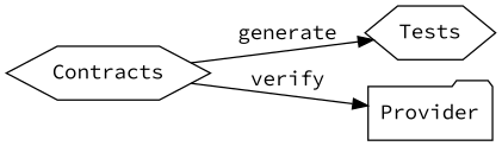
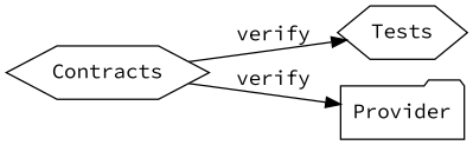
  digraph {
    fontname="Source Code Pro"
    rankdir=LR
    node [fontname="Source Code Pro" shape=hexagon]
    edge [fontname="Source Code Pro" style=solid]
    Contracts
    Tests
    Provider [shape=folder]
-   Contracts -> Tests [label=generate]
+   Contracts -> Tests [label=verify]
    Contracts -> Provider [label=verify]
  }
